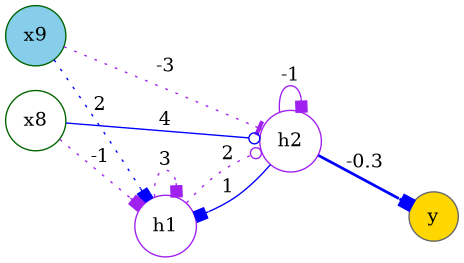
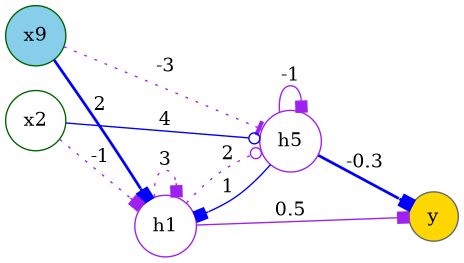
  digraph {
    rankdir=LR
    node [color=darkgreen fillcolor=white shape=circle style=filled]
    edge [arrowhead=box color=purple style=dotted]
    n1 [fillcolor=skyblue label=x9]
    n2 [color=purple label=h1]
-   n3 [color=purple label=h2]
+   n3 [color=purple label=h5]
    n4 [color=gray40 fillcolor=gold label=y]
-   n5 [label=x8]
-   n1 -> n2 [color=blue label=2]
+   n5 [label=x2]
+   n1 -> n2 [color=blue label=2 style=bold]
    n1 -> n3 [arrowhead=tee label=-3]
    n2 -> n2 [label=3]
    n2 -> n3 [arrowhead=odot label=2]
+   n2 -> n4 [label=0.5 style=solid]
    n3 -> n2 [color=blue label=1 style=solid]
    n3 -> n3 [label=-1 style=solid]
    n3 -> n4 [color=blue label=-0.3 style=bold]
    n5 -> n2 [label=-1]
    n5 -> n3 [arrowhead=odot color=blue label=4 style=solid]
  }
